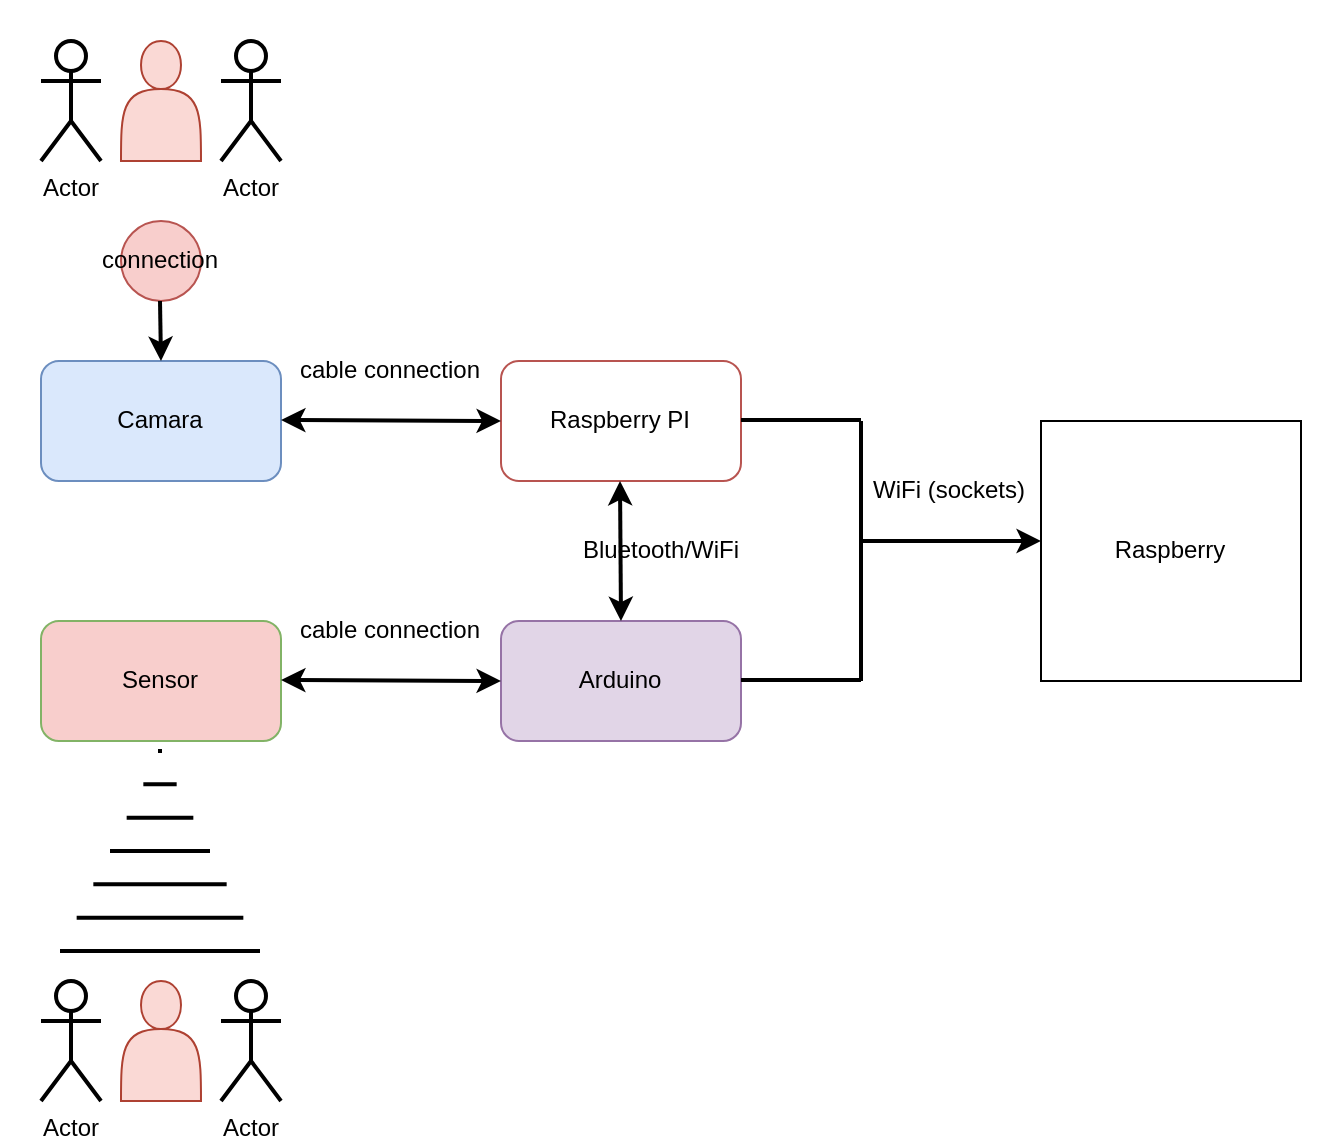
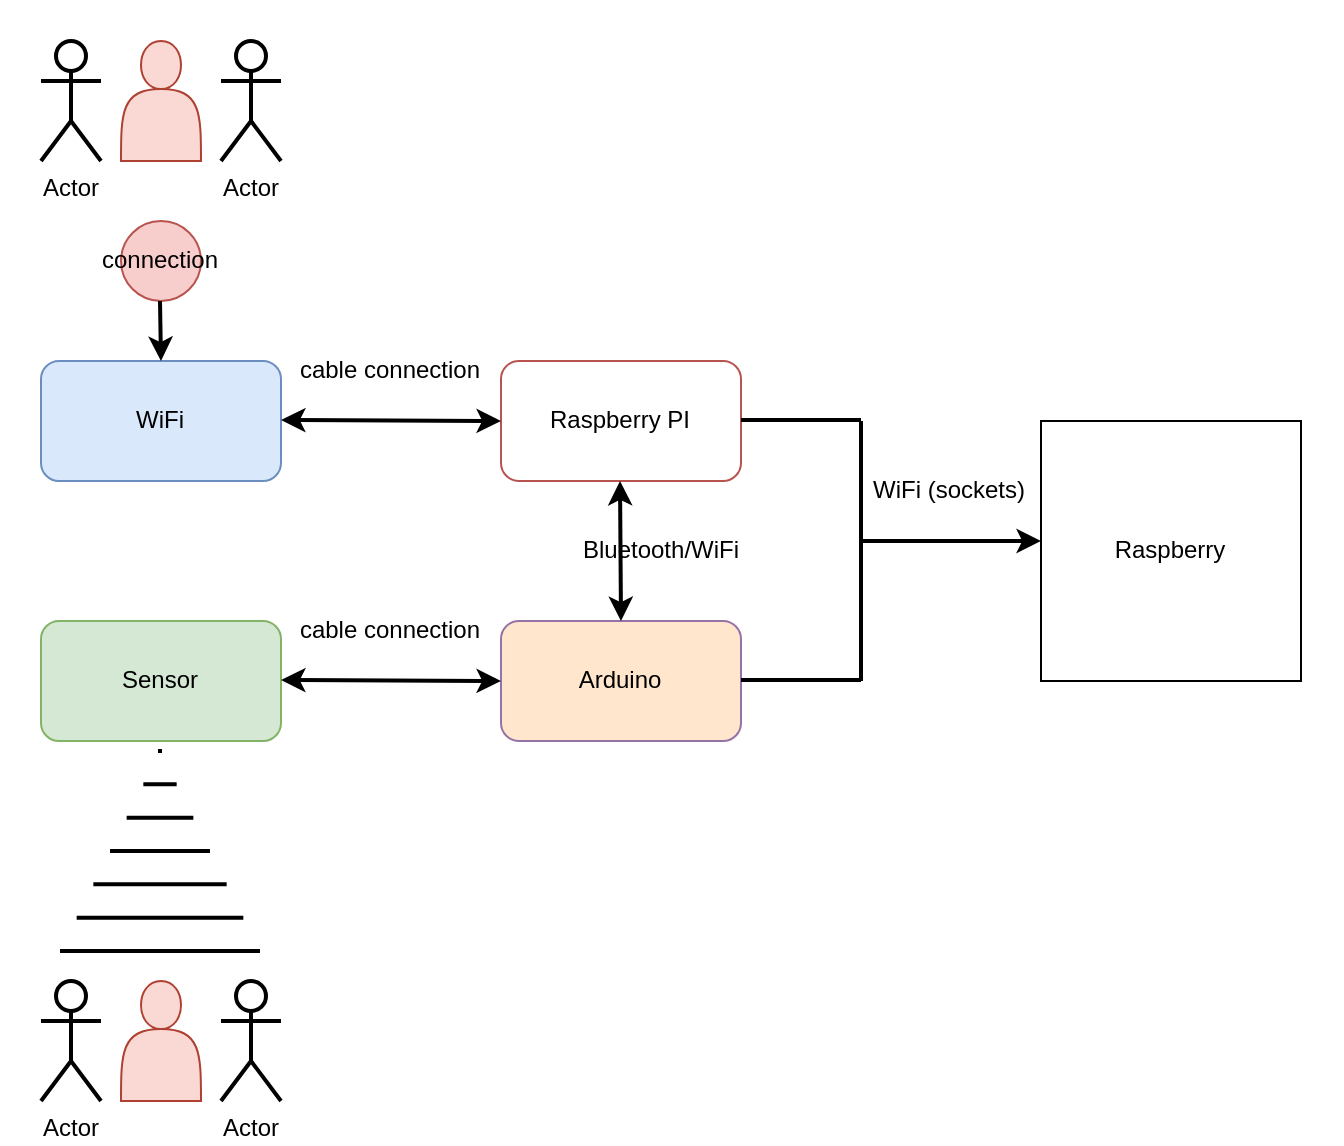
  <mxCell id="0" />
  <mxCell id="1" parent="0" />
  <mxCell id="2" value="Raspberry PI" style="rounded=1;whiteSpace=wrap;html=1;fillColor=#ffffff;strokeColor=#b85450;" parent="1" vertex="1"><mxGeometry x="250" y="180" width="120" height="60" as="geometry" /></mxCell>
- <mxCell id="3" value="Camara" style="rounded=1;whiteSpace=wrap;html=1;fillColor=#dae8fc;strokeColor=#6c8ebf;" parent="1" vertex="1"><mxGeometry x="20" y="180" width="120" height="60" as="geometry" /></mxCell>
+ <mxCell id="3" value="WiFi" style="rounded=1;whiteSpace=wrap;html=1;fillColor=#dae8fc;strokeColor=#6c8ebf;" parent="1" vertex="1"><mxGeometry x="20" y="180" width="120" height="60" as="geometry" /></mxCell>
  <mxCell id="4" value="" style="endArrow=classic;startArrow=classic;html=1;rounded=0;strokeWidth=2;entryX=0;entryY=0.5;entryDx=0;entryDy=0;" parent="1" target="2" edge="1"><mxGeometry width="50" height="50" relative="1" as="geometry"><mxPoint x="140" y="209.5" as="sourcePoint" /><mxPoint x="210" y="209.5" as="targetPoint" /></mxGeometry></mxCell>
  <mxCell id="5" value="cable connection" style="text;html=1;strokeColor=none;fillColor=none;align=center;verticalAlign=middle;whiteSpace=wrap;rounded=0;" parent="1" vertex="1"><mxGeometry x="140" y="170" width="110" height="30" as="geometry" /></mxCell>
- <mxCell id="6" value="Sensor" style="rounded=1;whiteSpace=wrap;html=1;fillColor=#f8cecc;strokeColor=#82b366;" parent="1" vertex="1"><mxGeometry x="20" y="310" width="120" height="60" as="geometry" /></mxCell>
- <mxCell id="7" value="Arduino" style="rounded=1;whiteSpace=wrap;html=1;fillColor=#e1d5e7;strokeColor=#9673a6;" parent="1" vertex="1"><mxGeometry x="250" y="310" width="120" height="60" as="geometry" /></mxCell>
+ <mxCell id="6" value="Sensor" style="rounded=1;whiteSpace=wrap;html=1;fillColor=#d5e8d4;strokeColor=#82b366;" parent="1" vertex="1"><mxGeometry x="20" y="310" width="120" height="60" as="geometry" /></mxCell>
+ <mxCell id="7" value="Arduino" style="rounded=1;whiteSpace=wrap;html=1;fillColor=#ffe6cc;strokeColor=#9673a6;" parent="1" vertex="1"><mxGeometry x="250" y="310" width="120" height="60" as="geometry" /></mxCell>
  <mxCell id="8" value="" style="endArrow=classic;startArrow=classic;html=1;rounded=0;strokeWidth=2;entryX=0;entryY=0.5;entryDx=0;entryDy=0;" parent="1" edge="1"><mxGeometry width="50" height="50" relative="1" as="geometry"><mxPoint x="140" y="339.5" as="sourcePoint" /><mxPoint x="250" y="340" as="targetPoint" /></mxGeometry></mxCell>
  <mxCell id="9" value="cable connection" style="text;html=1;strokeColor=none;fillColor=none;align=center;verticalAlign=middle;whiteSpace=wrap;rounded=0;" parent="1" vertex="1"><mxGeometry x="140" y="300" width="110" height="30" as="geometry" /></mxCell>
  <mxCell id="10" value="" style="endArrow=none;html=1;rounded=0;strokeWidth=2;" parent="1" edge="1"><mxGeometry width="50" height="50" relative="1" as="geometry"><mxPoint x="370" y="209.5" as="sourcePoint" /><mxPoint x="430" y="209.5" as="targetPoint" /></mxGeometry></mxCell>
  <mxCell id="11" value="" style="endArrow=none;html=1;rounded=0;strokeWidth=2;" parent="1" edge="1"><mxGeometry width="50" height="50" relative="1" as="geometry"><mxPoint x="370" y="339.5" as="sourcePoint" /><mxPoint x="430" y="339.5" as="targetPoint" /></mxGeometry></mxCell>
  <mxCell id="12" value="" style="endArrow=none;html=1;rounded=0;strokeWidth=2;" parent="1" edge="1"><mxGeometry width="50" height="50" relative="1" as="geometry"><mxPoint x="430" y="210" as="sourcePoint" /><mxPoint x="430" y="340" as="targetPoint" /><Array as="points"><mxPoint x="430" y="220" /></Array></mxGeometry></mxCell>
  <mxCell id="13" value="" style="endArrow=classic;html=1;rounded=0;strokeWidth=2;" parent="1" edge="1"><mxGeometry width="50" height="50" relative="1" as="geometry"><mxPoint x="430" y="270" as="sourcePoint" /><mxPoint x="520" y="270" as="targetPoint" /></mxGeometry></mxCell>
  <mxCell id="14" value="Raspberry" style="whiteSpace=wrap;html=1;aspect=fixed;" parent="1" vertex="1"><mxGeometry x="520" y="210" width="130" height="130" as="geometry" /></mxCell>
  <mxCell id="15" value="connection" style="ellipse;whiteSpace=wrap;html=1;aspect=fixed;fillColor=#f8cecc;strokeColor=#b85450;" parent="1" vertex="1"><mxGeometry x="60" y="110" width="40" height="40" as="geometry" /></mxCell>
  <mxCell id="16" value="" style="endArrow=classic;html=1;rounded=0;strokeWidth=2;" parent="1" edge="1"><mxGeometry width="50" height="50" relative="1" as="geometry"><mxPoint x="79.5" y="150" as="sourcePoint" /><mxPoint x="80" y="180" as="targetPoint" /></mxGeometry></mxCell>
  <mxCell id="17" value="" style="shape=mxgraph.arrows2.wedgeArrowDashed2;html=1;bendable=0;startWidth=50;stepSize=15;rounded=0;strokeWidth=2;" parent="1" edge="1"><mxGeometry width="100" height="100" relative="1" as="geometry"><mxPoint x="79.5" y="475" as="sourcePoint" /><mxPoint x="79.5" y="375" as="targetPoint" /></mxGeometry></mxCell>
  <mxCell id="18" value="" style="shape=actor;whiteSpace=wrap;html=1;fillColor=#fad9d5;strokeColor=#ae4132;" parent="1" vertex="1"><mxGeometry x="60" y="490" width="40" height="60" as="geometry" /></mxCell>
  <mxCell id="19" value="" style="shape=actor;whiteSpace=wrap;html=1;fillColor=#fad9d5;strokeColor=#ae4132;" parent="1" vertex="1"><mxGeometry x="60" y="20" width="40" height="60" as="geometry" /></mxCell>
  <mxCell id="20" value="WiFi (sockets)" style="text;html=1;align=center;verticalAlign=middle;resizable=0;points=[];autosize=1;strokeColor=none;fillColor=none;" parent="1" vertex="1"><mxGeometry x="424" y="230" width="100" height="30" as="geometry" /></mxCell>
  <mxCell id="21" value="Actor" style="shape=umlActor;verticalLabelPosition=bottom;verticalAlign=top;html=1;outlineConnect=0;strokeWidth=2;" parent="1" vertex="1"><mxGeometry x="110" y="20" width="30" height="60" as="geometry" /></mxCell>
  <mxCell id="22" value="Actor" style="shape=umlActor;verticalLabelPosition=bottom;verticalAlign=top;html=1;outlineConnect=0;strokeWidth=2;" parent="1" vertex="1"><mxGeometry x="20" y="20" width="30" height="60" as="geometry" /></mxCell>
  <mxCell id="23" value="Actor" style="shape=umlActor;verticalLabelPosition=bottom;verticalAlign=top;html=1;outlineConnect=0;strokeWidth=2;" parent="1" vertex="1"><mxGeometry x="110" y="490" width="30" height="60" as="geometry" /></mxCell>
  <mxCell id="24" value="Actor" style="shape=umlActor;verticalLabelPosition=bottom;verticalAlign=top;html=1;outlineConnect=0;strokeWidth=2;" parent="1" vertex="1"><mxGeometry x="20" y="490" width="30" height="60" as="geometry" /></mxCell>
  <mxCell id="25" value="Bluetooth/WiFi" style="text;html=1;align=center;verticalAlign=middle;resizable=0;points=[];autosize=1;strokeColor=none;fillColor=none;" vertex="1" parent="1"><mxGeometry x="280" y="260" width="100" height="30" as="geometry" /></mxCell>
  <mxCell id="26" value="" style="endArrow=classic;startArrow=classic;html=1;rounded=0;strokeWidth=2;exitX=0.5;exitY=0;exitDx=0;exitDy=0;" edge="1" parent="1" source="7"><mxGeometry width="50" height="50" relative="1" as="geometry"><mxPoint x="309.5" y="300" as="sourcePoint" /><mxPoint x="309.5" y="240" as="targetPoint" /></mxGeometry></mxCell>
